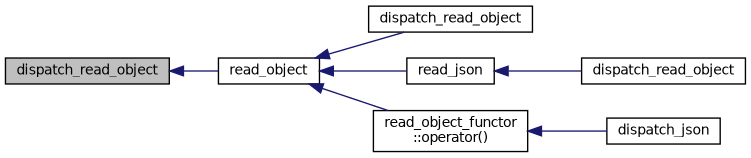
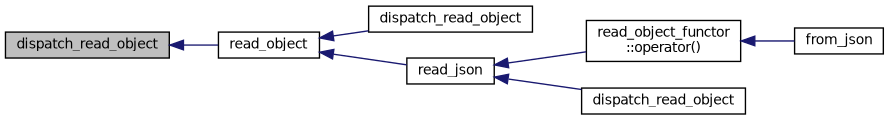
  digraph {
    rankdir=LR
    node [color=black fillcolor=white fontname=Helvetica fontsize=10 shape=record style=filled]
    edge [color=midnightblue dir=back fontname=Helvetica fontsize=10 labelfontname=Helvetica labelfontsize=10 style=solid]
    n1 [fillcolor=grey75 fontcolor=black height=0.2 label=dispatch_read_object width=0.4]
    n2 [height=0.2 label=read_object width=0.4]
    n3 [height=0.2 label=dispatch_read_object width=0.4]
    n4 [height=0.2 label=read_json width=0.4]
    n5 [height=0.2 label="read_object_functor\l::operator()" width=0.4]
    n6 [height=0.2 label=dispatch_read_object width=0.4]
-   n7 [height=0.2 label=dispatch_json width=0.4]
+   n7 [height=0.2 label=from_json width=0.4]
    n1 -> n2
    n2 -> n3
    n2 -> n4
-   n2 -> n5
+   n4 -> n5
    n4 -> n6
    n5 -> n7
  }
